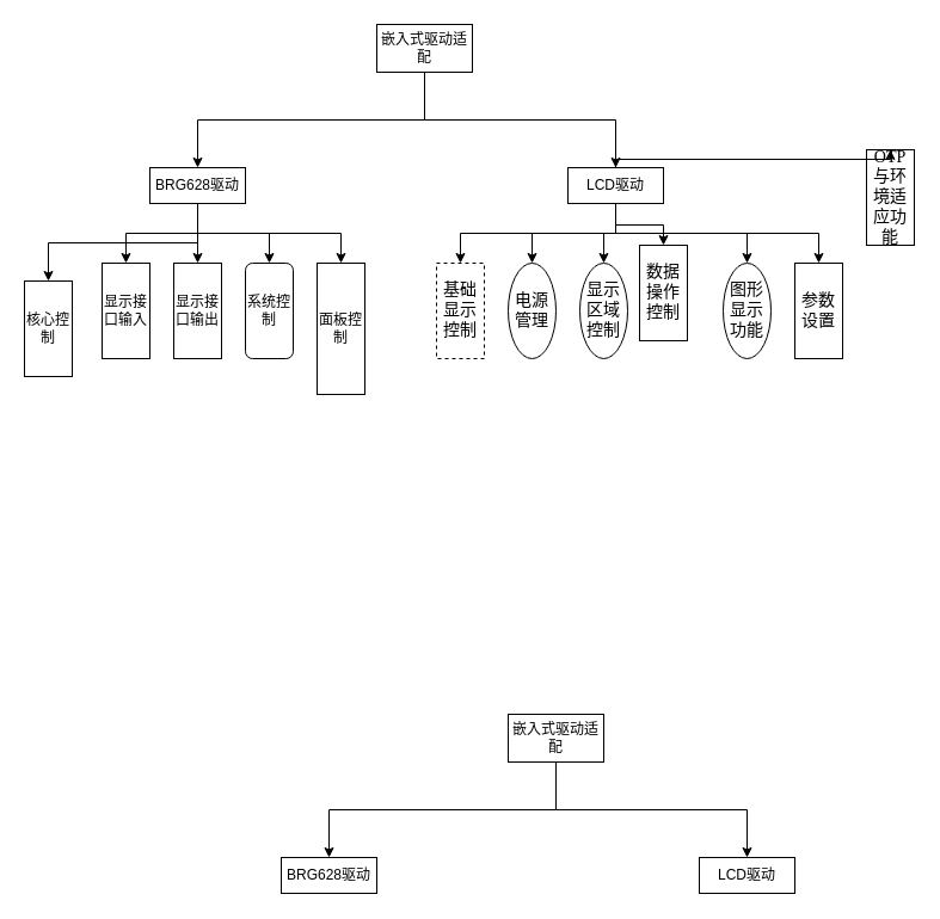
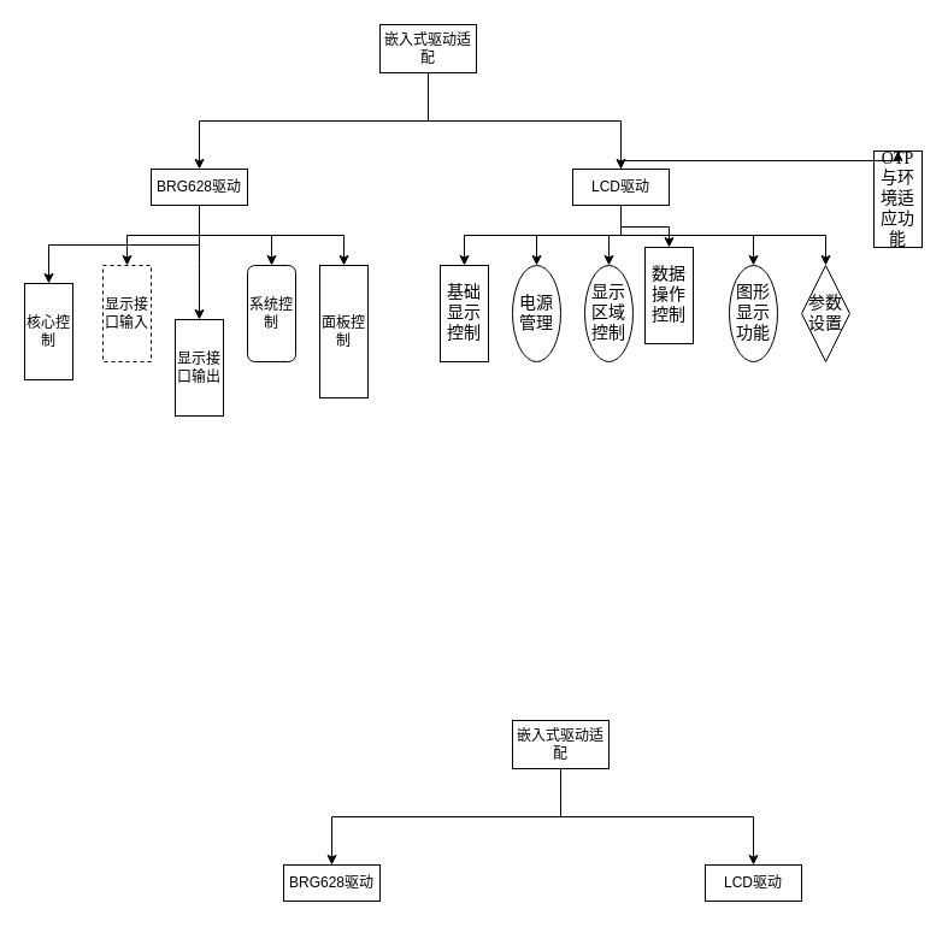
  <mxCell id="0" />
  <mxCell id="1" parent="0" />
  <mxCell id="2" style="edgeStyle=elbowEdgeStyle;rounded=0;orthogonalLoop=1;jettySize=auto;elbow=vertical;html=1;entryX=0.5;entryY=0;entryDx=0;entryDy=0;labelBackgroundColor=none;fontColor=default;" parent="1" source="4" target="10" edge="1"><mxGeometry relative="1" as="geometry" /></mxCell>
  <mxCell id="3" style="edgeStyle=elbowEdgeStyle;rounded=0;orthogonalLoop=1;jettySize=auto;elbow=vertical;html=1;entryX=0.5;entryY=0;entryDx=0;entryDy=0;labelBackgroundColor=none;fontColor=default;" parent="1" source="4" target="18" edge="1"><mxGeometry relative="1" as="geometry" /></mxCell>
  <mxCell id="4" value="嵌入式驱动适配" style="rounded=0;whiteSpace=wrap;html=1;labelBackgroundColor=none;" parent="1" vertex="1"><mxGeometry x="315" y="20" width="80" height="40" as="geometry" /></mxCell>
  <mxCell id="5" style="edgeStyle=elbowEdgeStyle;rounded=0;orthogonalLoop=1;jettySize=auto;elbow=vertical;html=1;entryX=0.5;entryY=0;entryDx=0;entryDy=0;" parent="1" source="10" target="21" edge="1"><mxGeometry relative="1" as="geometry" /></mxCell>
  <mxCell id="6" style="edgeStyle=elbowEdgeStyle;rounded=0;orthogonalLoop=1;jettySize=auto;elbow=vertical;html=1;entryX=0.5;entryY=0;entryDx=0;entryDy=0;" parent="1" source="10" target="23" edge="1"><mxGeometry relative="1" as="geometry" /></mxCell>
  <mxCell id="7" style="edgeStyle=elbowEdgeStyle;rounded=0;orthogonalLoop=1;jettySize=auto;elbow=vertical;html=1;entryX=0.5;entryY=0;entryDx=0;entryDy=0;" parent="1" source="10" target="22" edge="1"><mxGeometry relative="1" as="geometry" /></mxCell>
  <mxCell id="8" style="edgeStyle=elbowEdgeStyle;rounded=0;orthogonalLoop=1;jettySize=auto;elbow=vertical;html=1;entryX=0.5;entryY=0;entryDx=0;entryDy=0;" parent="1" source="10" target="20" edge="1"><mxGeometry relative="1" as="geometry" /></mxCell>
  <mxCell id="9" style="edgeStyle=elbowEdgeStyle;rounded=0;orthogonalLoop=1;jettySize=auto;elbow=vertical;html=1;entryX=0.5;entryY=0;entryDx=0;entryDy=0;" parent="1" source="10" target="19" edge="1"><mxGeometry relative="1" as="geometry" /></mxCell>
  <mxCell id="10" value="BRG628驱动" style="rounded=0;whiteSpace=wrap;html=1;labelBackgroundColor=none;" parent="1" vertex="1"><mxGeometry x="125" y="140" width="80" height="30" as="geometry" /></mxCell>
  <mxCell id="11" style="edgeStyle=elbowEdgeStyle;rounded=0;orthogonalLoop=1;jettySize=auto;elbow=vertical;html=1;entryX=0.5;entryY=0;entryDx=0;entryDy=0;" parent="1" source="18" target="25" edge="1"><mxGeometry relative="1" as="geometry" /></mxCell>
  <mxCell id="12" style="edgeStyle=elbowEdgeStyle;rounded=0;orthogonalLoop=1;jettySize=auto;elbow=vertical;html=1;" parent="1" source="18" target="26" edge="1"><mxGeometry relative="1" as="geometry" /></mxCell>
  <mxCell id="13" style="edgeStyle=elbowEdgeStyle;rounded=0;orthogonalLoop=1;jettySize=auto;elbow=vertical;html=1;entryX=0.5;entryY=0;entryDx=0;entryDy=0;" parent="1" source="18" target="24" edge="1"><mxGeometry relative="1" as="geometry" /></mxCell>
  <mxCell id="14" style="edgeStyle=elbowEdgeStyle;rounded=0;orthogonalLoop=1;jettySize=auto;elbow=vertical;html=1;entryX=0.5;entryY=0;entryDx=0;entryDy=0;" parent="1" source="18" target="27" edge="1"><mxGeometry relative="1" as="geometry" /></mxCell>
  <mxCell id="15" style="edgeStyle=elbowEdgeStyle;rounded=0;orthogonalLoop=1;jettySize=auto;elbow=vertical;html=1;entryX=0.5;entryY=0;entryDx=0;entryDy=0;" parent="1" source="18" target="28" edge="1"><mxGeometry relative="1" as="geometry" /></mxCell>
  <mxCell id="16" style="edgeStyle=elbowEdgeStyle;rounded=0;orthogonalLoop=1;jettySize=auto;elbow=vertical;html=1;" parent="1" source="18" target="29" edge="1"><mxGeometry relative="1" as="geometry" /></mxCell>
  <mxCell id="17" style="edgeStyle=elbowEdgeStyle;rounded=0;orthogonalLoop=1;jettySize=auto;elbow=vertical;html=1;entryX=0.5;entryY=0;entryDx=0;entryDy=0;" parent="1" source="18" target="30" edge="1"><mxGeometry relative="1" as="geometry" /></mxCell>
  <mxCell id="18" value="LCD驱动" style="rounded=0;whiteSpace=wrap;html=1;labelBackgroundColor=none;" parent="1" vertex="1"><mxGeometry x="475" y="140" width="80" height="30" as="geometry" /></mxCell>
  <mxCell id="19" value="核心控制" style="rounded=0;whiteSpace=wrap;html=1;labelBackgroundColor=none;fillColor=none;" parent="1" vertex="1"><mxGeometry x="20" y="235" width="40" height="80" as="geometry" /></mxCell>
- <mxCell id="20" value="显示接口输入" style="rounded=0;whiteSpace=wrap;html=1;labelBackgroundColor=none;fillColor=none;" parent="1" vertex="1"><mxGeometry x="85" y="220" width="40" height="80" as="geometry" /></mxCell>
- <mxCell id="21" value="显示接口输出" style="rounded=0;whiteSpace=wrap;html=1;labelBackgroundColor=none;fillColor=none;" parent="1" vertex="1"><mxGeometry x="145" y="220" width="40" height="80" as="geometry" /></mxCell>
+ <mxCell id="20" value="显示接口输入" style="rounded=0;whiteSpace=wrap;html=1;labelBackgroundColor=none;fillColor=none;dashed=1;" parent="1" vertex="1"><mxGeometry x="85" y="220" width="40" height="80" as="geometry" /></mxCell>
+ <mxCell id="21" value="显示接口输出" style="rounded=0;whiteSpace=wrap;html=1;labelBackgroundColor=none;fillColor=none;" parent="1" vertex="1"><mxGeometry x="145" y="265" width="40" height="80" as="geometry" /></mxCell>
  <mxCell id="22" value="面板控制" style="rounded=0;whiteSpace=wrap;html=1;labelBackgroundColor=none;fillColor=none;" parent="1" vertex="1"><mxGeometry x="265" y="220" width="40" height="110" as="geometry" /></mxCell>
  <mxCell id="23" value="系统控制" style="whiteSpace=wrap;html=1;labelBackgroundColor=none;fillColor=none;rounded=1;" parent="1" vertex="1"><mxGeometry x="205" y="220" width="40" height="80" as="geometry" /></mxCell>
- <mxCell id="24" value="&lt;p class=&quot;MsoNormal&quot;&gt;&lt;span style=&quot;mso-spacerun:'yes';font-family:宋体;mso-ascii-font-family:'Times New Roman';&lt;br/&gt;mso-hansi-font-family:'Times New Roman';mso-bidi-font-family:'Times New Roman';font-size:10.5pt;&lt;br/&gt;mso-font-kerning:1.0pt;&quot;&gt;基础显示控制&lt;/span&gt;&lt;/p&gt;" style="rounded=0;whiteSpace=wrap;html=1;labelBackgroundColor=none;fillColor=none;dashed=1;" parent="1" vertex="1"><mxGeometry x="365" y="220" width="40" height="80" as="geometry" /></mxCell>
+ <mxCell id="24" value="&lt;p class=&quot;MsoNormal&quot;&gt;&lt;span style=&quot;mso-spacerun:'yes';font-family:宋体;mso-ascii-font-family:'Times New Roman';&lt;br/&gt;mso-hansi-font-family:'Times New Roman';mso-bidi-font-family:'Times New Roman';font-size:10.5pt;&lt;br/&gt;mso-font-kerning:1.0pt;&quot;&gt;基础显示控制&lt;/span&gt;&lt;/p&gt;" style="rounded=0;whiteSpace=wrap;html=1;labelBackgroundColor=none;fillColor=none;" parent="1" vertex="1"><mxGeometry x="365" y="220" width="40" height="80" as="geometry" /></mxCell>
  <mxCell id="25" value="&lt;p class=&quot;MsoNormal&quot;&gt;&lt;span style=&quot;mso-spacerun:'yes';font-family:宋体;mso-ascii-font-family:'Times New Roman';&lt;br/&gt;mso-hansi-font-family:'Times New Roman';mso-bidi-font-family:'Times New Roman';font-size:10.5pt;&lt;br/&gt;mso-font-kerning:1.0pt;&quot;&gt;电源管理&lt;/span&gt;&lt;/p&gt;" style="ellipse;whiteSpace=wrap;html=1;labelBackgroundColor=none;fillColor=none;" parent="1" vertex="1"><mxGeometry x="425" y="220" width="40" height="80" as="geometry" /></mxCell>
  <mxCell id="26" value="&lt;p class=&quot;MsoNormal&quot;&gt;&lt;span style=&quot;mso-spacerun:'yes';font-family:宋体;mso-ascii-font-family:'Times New Roman';&lt;br/&gt;mso-hansi-font-family:'Times New Roman';mso-bidi-font-family:'Times New Roman';font-size:10.5pt;&lt;br/&gt;mso-font-kerning:1.0pt;&quot;&gt;显示区域控制&lt;/span&gt;&lt;/p&gt;" style="ellipse;whiteSpace=wrap;html=1;labelBackgroundColor=none;fillColor=none;" parent="1" vertex="1"><mxGeometry x="485" y="220" width="40" height="80" as="geometry" /></mxCell>
  <mxCell id="27" value="&lt;p class=&quot;MsoNormal&quot;&gt;&lt;span style=&quot;mso-spacerun:'yes';font-family:宋体;mso-ascii-font-family:'Times New Roman';&lt;br/&gt;mso-hansi-font-family:'Times New Roman';mso-bidi-font-family:'Times New Roman';font-size:10.5pt;&lt;br/&gt;mso-font-kerning:1.0pt;&quot;&gt;数据操作控制&lt;/span&gt;&lt;/p&gt;" style="rounded=0;whiteSpace=wrap;html=1;labelBackgroundColor=none;fillColor=none;" parent="1" vertex="1"><mxGeometry x="535" y="205" width="40" height="80" as="geometry" /></mxCell>
  <mxCell id="28" value="&lt;p class=&quot;MsoNormal&quot;&gt;&lt;span style=&quot;mso-spacerun:'yes';font-family:宋体;mso-ascii-font-family:'Times New Roman';&lt;br/&gt;mso-hansi-font-family:'Times New Roman';mso-bidi-font-family:'Times New Roman';font-size:10.5pt;&lt;br/&gt;mso-font-kerning:1.0pt;&quot;&gt;图形显示功能&lt;/span&gt;&lt;/p&gt;" style="ellipse;whiteSpace=wrap;html=1;labelBackgroundColor=none;fillColor=none;" parent="1" vertex="1"><mxGeometry x="605" y="220" width="40" height="80" as="geometry" /></mxCell>
- <mxCell id="29" value="&lt;p class=&quot;MsoNormal&quot;&gt;&lt;span style=&quot;mso-spacerun:'yes';font-family:宋体;mso-ascii-font-family:'Times New Roman';&lt;br/&gt;mso-hansi-font-family:'Times New Roman';mso-bidi-font-family:'Times New Roman';font-size:10.5pt;&lt;br/&gt;mso-font-kerning:1.0pt;&quot;&gt;参数设置&lt;/span&gt;&lt;/p&gt;" style="rounded=0;whiteSpace=wrap;html=1;labelBackgroundColor=none;fillColor=none;" parent="1" vertex="1"><mxGeometry x="665" y="220" width="40" height="80" as="geometry" /></mxCell>
+ <mxCell id="29" value="&lt;p class=&quot;MsoNormal&quot;&gt;&lt;span style=&quot;mso-spacerun:'yes';font-family:宋体;mso-ascii-font-family:'Times New Roman';&lt;br/&gt;mso-hansi-font-family:'Times New Roman';mso-bidi-font-family:'Times New Roman';font-size:10.5pt;&lt;br/&gt;mso-font-kerning:1.0pt;&quot;&gt;参数设置&lt;/span&gt;&lt;/p&gt;" style="rhombus;whiteSpace=wrap;html=1;labelBackgroundColor=none;fillColor=none;" parent="1" vertex="1"><mxGeometry x="665" y="220" width="40" height="80" as="geometry" /></mxCell>
  <mxCell id="30" value="&lt;p class=&quot;MsoNormal&quot;&gt;&lt;span style=&quot;mso-spacerun:'yes';font-family:宋体;mso-ascii-font-family:'Times New Roman';&lt;br/&gt;mso-hansi-font-family:'Times New Roman';mso-bidi-font-family:'Times New Roman';font-size:10.5pt;&lt;br/&gt;mso-font-kerning:1.0pt;&quot;&gt;&lt;font face=&quot;Times New Roman&quot;&gt;OTP&lt;/font&gt;&lt;font face=&quot;宋体&quot;&gt;与环境适应功能&lt;/font&gt;&lt;/span&gt;&lt;/p&gt;" style="rounded=0;whiteSpace=wrap;html=1;labelBackgroundColor=none;fillColor=none;" parent="1" vertex="1"><mxGeometry x="725" y="125" width="40" height="80" as="geometry" /></mxCell>
  <mxCell id="31" style="edgeStyle=elbowEdgeStyle;rounded=0;orthogonalLoop=1;jettySize=auto;elbow=vertical;html=1;entryX=0.5;entryY=0;entryDx=0;entryDy=0;labelBackgroundColor=none;fontColor=default;" parent="1" source="33" target="34" edge="1"><mxGeometry relative="1" as="geometry" /></mxCell>
  <mxCell id="32" style="edgeStyle=elbowEdgeStyle;rounded=0;orthogonalLoop=1;jettySize=auto;elbow=vertical;html=1;entryX=0.5;entryY=0;entryDx=0;entryDy=0;labelBackgroundColor=none;fontColor=default;" parent="1" source="33" target="35" edge="1"><mxGeometry relative="1" as="geometry" /></mxCell>
  <mxCell id="33" value="嵌入式驱动适配" style="rounded=0;whiteSpace=wrap;html=1;labelBackgroundColor=none;" parent="1" vertex="1"><mxGeometry x="425" y="598" width="80" height="40" as="geometry" /></mxCell>
  <mxCell id="34" value="BRG628驱动" style="rounded=0;whiteSpace=wrap;html=1;labelBackgroundColor=none;" parent="1" vertex="1"><mxGeometry x="235" y="718" width="80" height="30" as="geometry" /></mxCell>
  <mxCell id="35" value="LCD驱动" style="rounded=0;whiteSpace=wrap;html=1;labelBackgroundColor=none;" parent="1" vertex="1"><mxGeometry x="585" y="718" width="80" height="30" as="geometry" /></mxCell>
